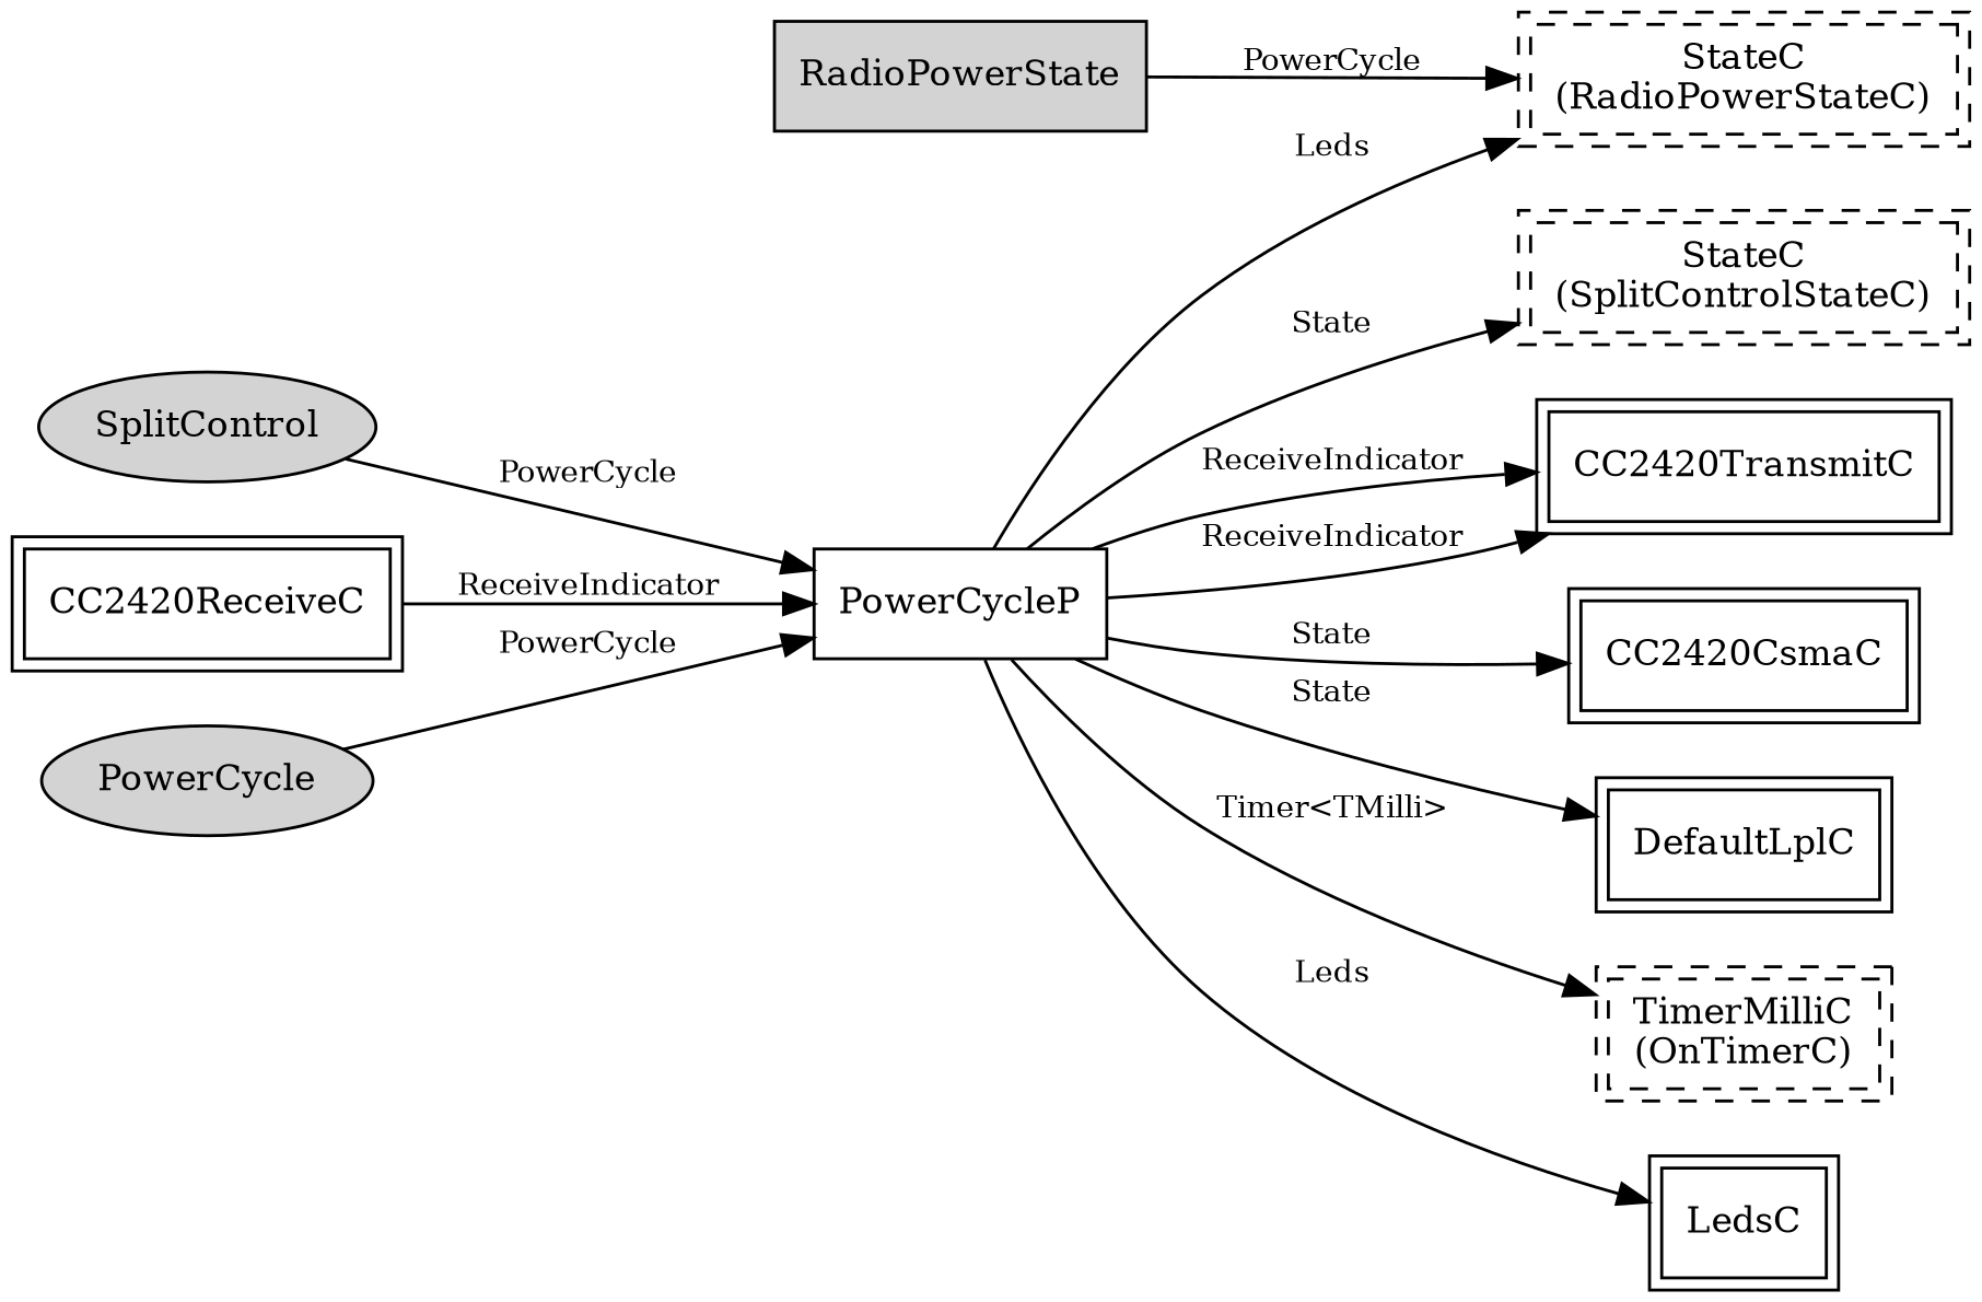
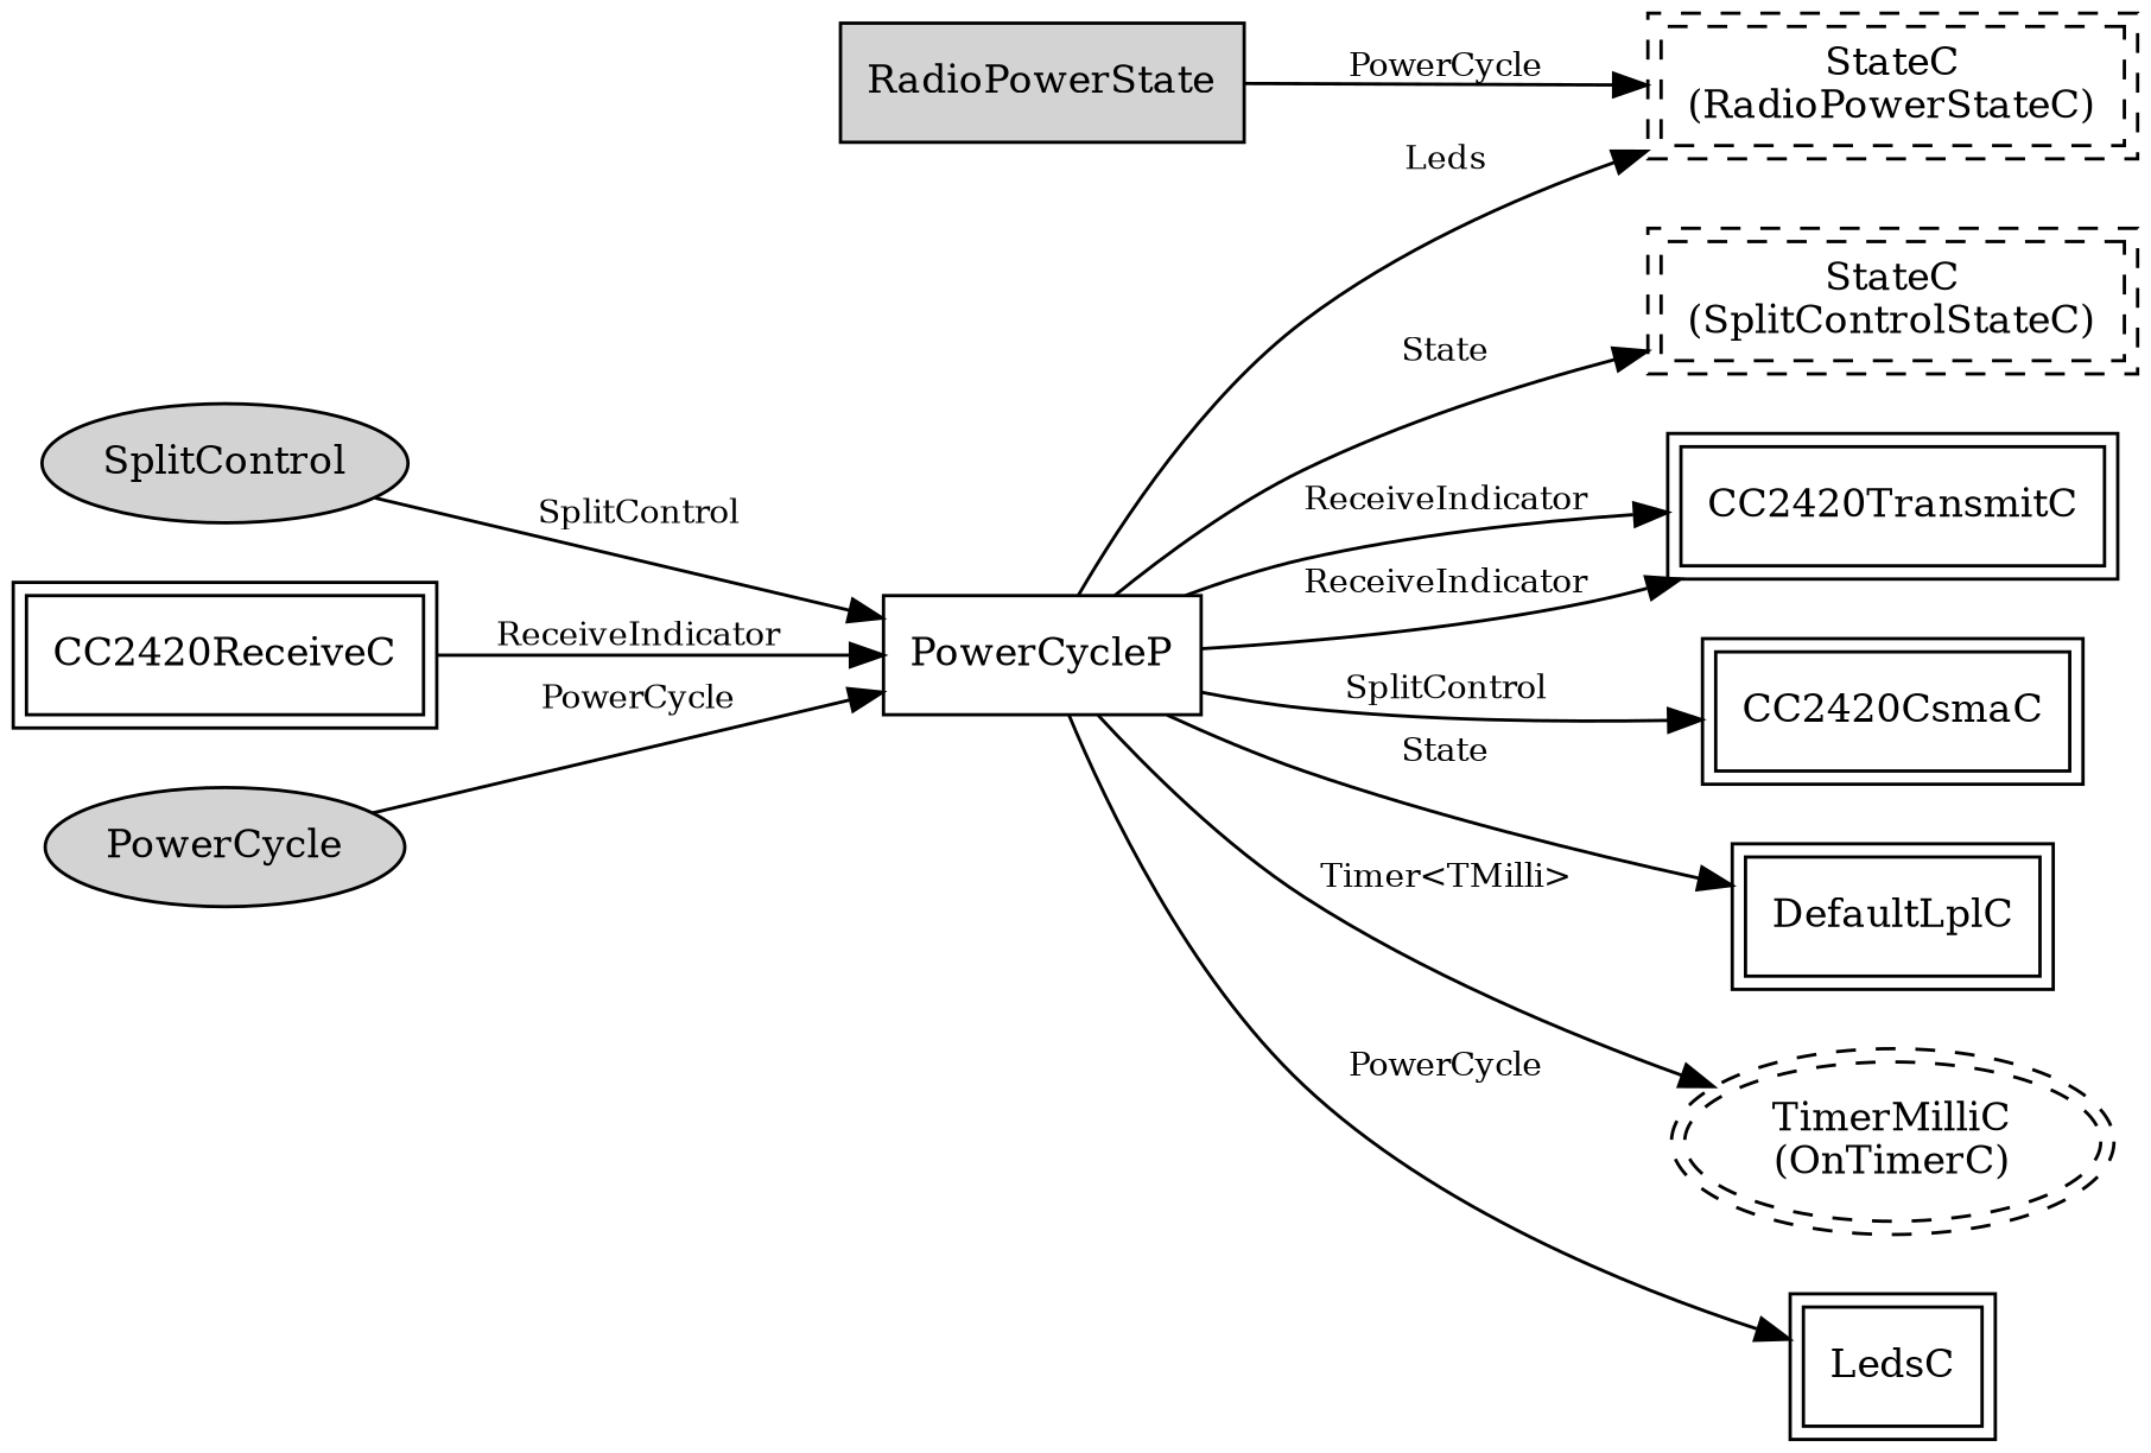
  digraph {
    rankdir=LR
    node [fontsize=12 shape=box peripheries=2]
    edge [fontsize=10]
    n1 [label=SplitControl shape=ellipse style=filled peripheries=""]
    PowerCycleP [peripheries=""]
    n3 [label="StateC\n(RadioPowerStateC)" style=dashed]
    n4 [label="StateC\n(SplitControlStateC)" style=dashed]
    CC2420TransmitC
    CC2420CsmaC
    DefaultLplC
-   n8 [label="TimerMilliC\n(OnTimerC)" style=dashed]
+   n8 [label="TimerMilliC\n(OnTimerC)" shape=ellipse style=dashed]
    LedsC
    CC2420ReceiveC
    n11 [label=RadioPowerState style=filled peripheries=""]
    n12 [label=PowerCycle shape=ellipse style=filled peripheries=""]
-   n1 -> PowerCycleP [label=PowerCycle]
+   n1 -> PowerCycleP [label=SplitControl]
    PowerCycleP -> n3 [label=Leds]
    PowerCycleP -> n4 [label=State]
    PowerCycleP -> CC2420TransmitC [label=ReceiveIndicator]
    PowerCycleP -> CC2420TransmitC [label=ReceiveIndicator]
-   PowerCycleP -> CC2420CsmaC [label=State]
+   PowerCycleP -> CC2420CsmaC [label=SplitControl]
    PowerCycleP -> DefaultLplC [label=State]
    PowerCycleP -> n8 [label="Timer<TMilli>"]
-   PowerCycleP -> LedsC [label=Leds]
+   PowerCycleP -> LedsC [label=PowerCycle]
    CC2420ReceiveC -> PowerCycleP [label=ReceiveIndicator]
    n11 -> n3 [label=PowerCycle]
    n12 -> PowerCycleP [label=PowerCycle]
  }
